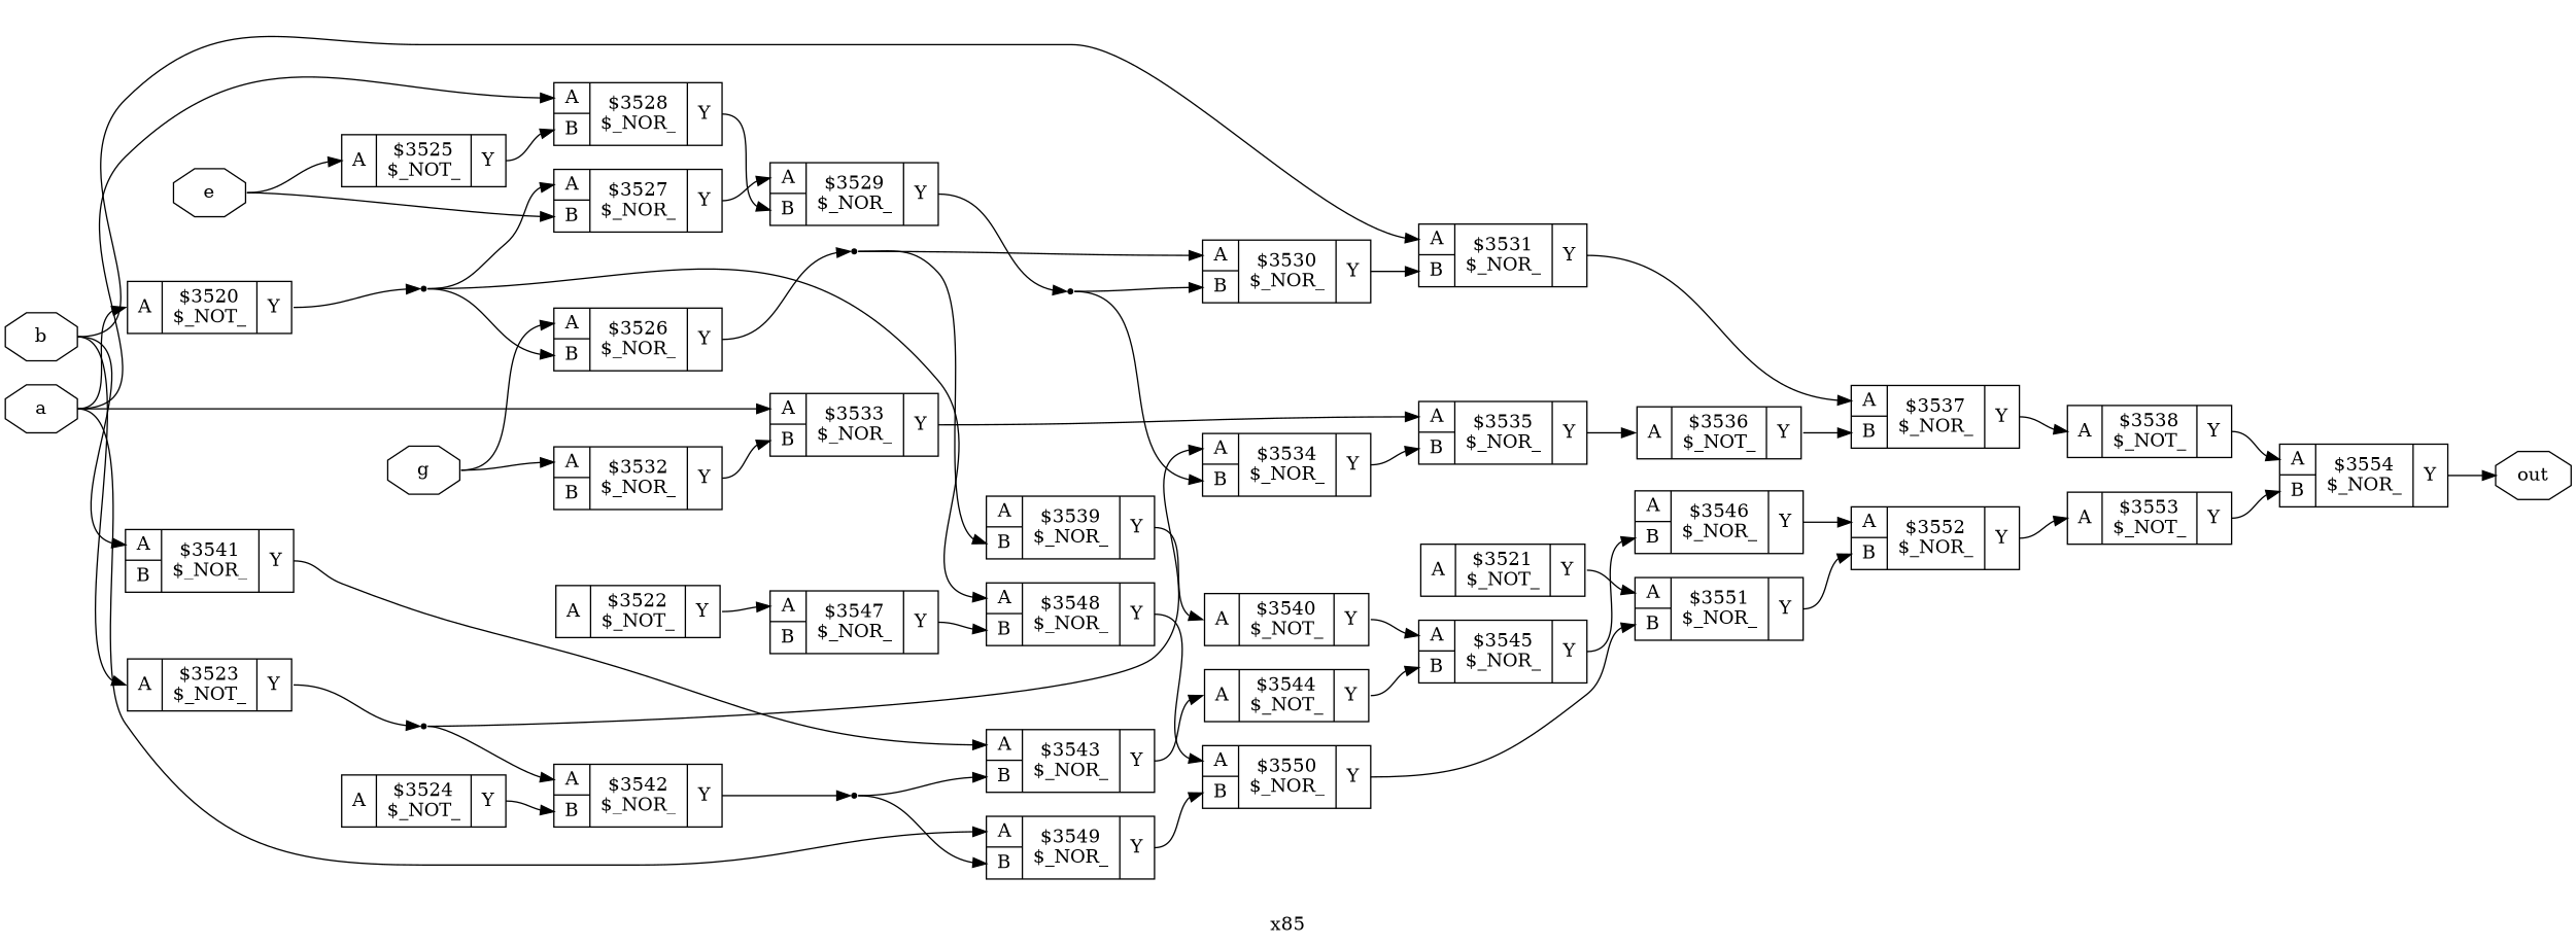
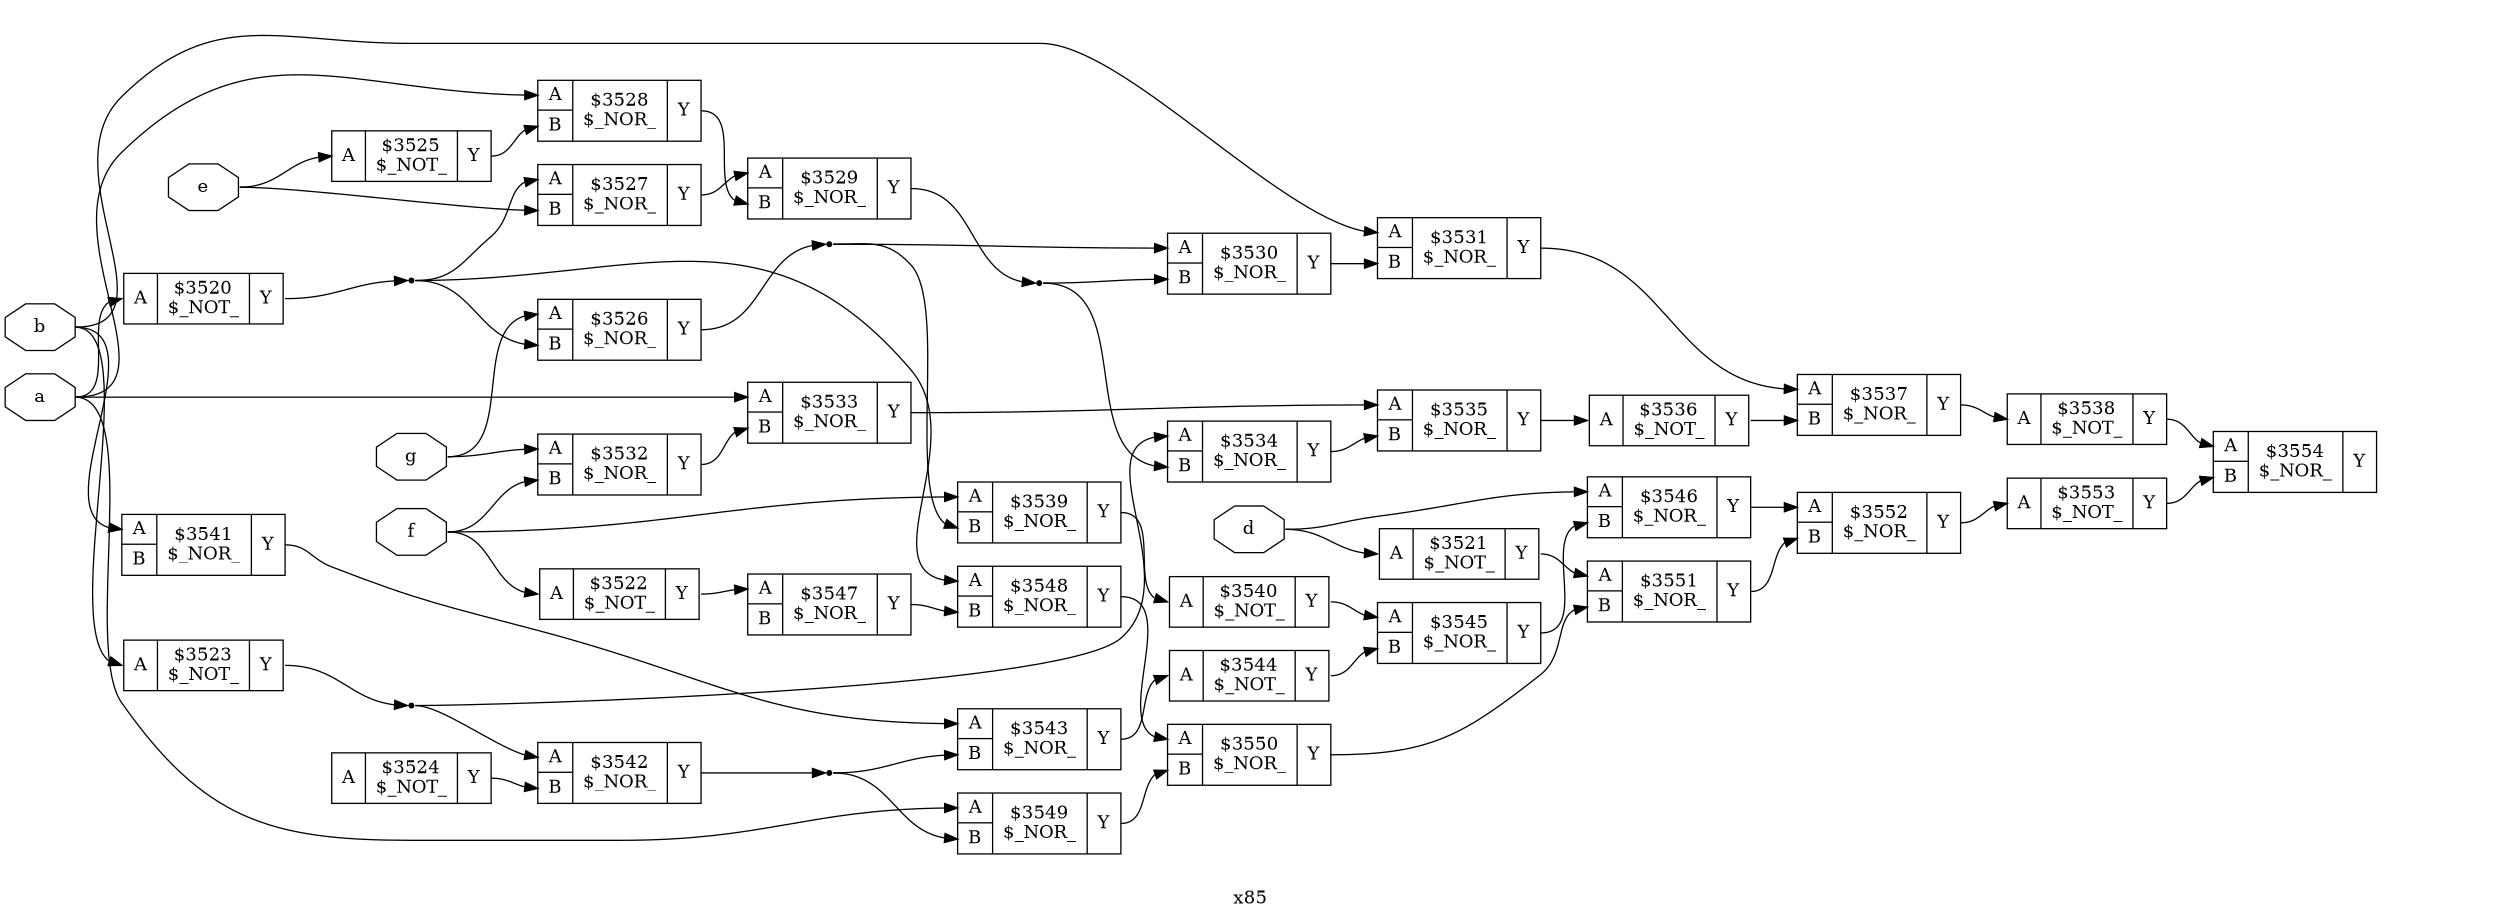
  digraph {
    label=x85
    rankdir=LR
    remincross=true
    node [shape=record]
    edge [color=black headport="p43:w" tailport="p44:e"]
    n35 [color=black fontcolor=black label=a shape=octagon]
    c45 [label="{{<p43> A}|$3520\n$_NOT_|{<p44> Y}}"]
    c54 [label="{{<p43> A|<p51> B}|$3528\n$_NOR_|{<p44> Y}}"]
    c59 [label="{{<p43> A|<p51> B}|$3533\n$_NOR_|{<p44> Y}}"]
    c75 [label="{{<p43> A|<p51> B}|$3549\n$_NOR_|{<p44> Y}}"]
    n34 [shape=point]
    c55 [label="{{<p43> A|<p51> B}|$3529\n$_NOR_|{<p44> Y}}"]
    c61 [label="{{<p43> A|<p51> B}|$3535\n$_NOR_|{<p44> Y}}"]
    c76 [label="{{<p43> A|<p51> B}|$3550\n$_NOR_|{<p44> Y}}"]
    n36 [color=black fontcolor=black label=b shape=octagon]
    c48 [label="{{<p43> A}|$3523\n$_NOT_|{<p44> Y}}"]
    c57 [label="{{<p43> A|<p51> B}|$3531\n$_NOR_|{<p44> Y}}"]
    c67 [label="{{<p43> A|<p51> B}|$3541\n$_NOR_|{<p44> Y}}"]
    n3 [shape=point]
    c63 [label="{{<p43> A|<p51> B}|$3537\n$_NOR_|{<p44> Y}}"]
    c69 [label="{{<p43> A|<p51> B}|$3543\n$_NOR_|{<p44> Y}}"]
    c49 [label="{{<p43> A}|$3524\n$_NOT_|{<p44> Y}}"]
    c68 [label="{{<p43> A|<p51> B}|$3542\n$_NOR_|{<p44> Y}}"]
    c73 [label="{{<p43> A|<p51> B}|$3547\n$_NOR_|{<p44> Y}}"]
    c74 [label="{{<p43> A|<p51> B}|$3548\n$_NOR_|{<p44> Y}}"]
+   n38 [color=black fontcolor=black label=d shape=octagon]
    c46 [label="{{<p43> A}|$3521\n$_NOT_|{<p44> Y}}"]
    c72 [label="{{<p43> A|<p51> B}|$3546\n$_NOR_|{<p44> Y}}"]
    c77 [label="{{<p43> A|<p51> B}|$3551\n$_NOR_|{<p44> Y}}"]
    c78 [label="{{<p43> A|<p51> B}|$3552\n$_NOR_|{<p44> Y}}"]
    n39 [color=black fontcolor=black label=e shape=octagon]
    c50 [label="{{<p43> A}|$3525\n$_NOT_|{<p44> Y}}"]
    c53 [label="{{<p43> A|<p51> B}|$3527\n$_NOR_|{<p44> Y}}"]
+   n40 [color=black fontcolor=black label=f shape=octagon]
    c47 [label="{{<p43> A}|$3522\n$_NOT_|{<p44> Y}}"]
    c58 [label="{{<p43> A|<p51> B}|$3532\n$_NOR_|{<p44> Y}}"]
    c65 [label="{{<p43> A|<p51> B}|$3539\n$_NOR_|{<p44> Y}}"]
    c66 [label="{{<p43> A}|$3540\n$_NOT_|{<p44> Y}}"]
    n41 [color=black fontcolor=black label=g shape=octagon]
    c52 [label="{{<p43> A|<p51> B}|$3526\n$_NOR_|{<p44> Y}}"]
    n6 [shape=point]
-   n42 [color=black fontcolor=black label=out shape=octagon]
    c60 [label="{{<p43> A|<p51> B}|$3534\n$_NOR_|{<p44> Y}}"]
    n22 [shape=point]
    c56 [label="{{<p43> A|<p51> B}|$3530\n$_NOR_|{<p44> Y}}"]
    n9 [shape=point]
    c64 [label="{{<p43> A}|$3538\n$_NOT_|{<p44> Y}}"]
    c62 [label="{{<p43> A}|$3536\n$_NOT_|{<p44> Y}}"]
    c80 [label="{{<p43> A|<p51> B}|$3554\n$_NOR_|{<p44> Y}}"]
    c71 [label="{{<p43> A|<p51> B}|$3545\n$_NOR_|{<p44> Y}}"]
    c70 [label="{{<p43> A}|$3544\n$_NOT_|{<p44> Y}}"]
    c79 [label="{{<p43> A}|$3553\n$_NOT_|{<p44> Y}}"]
    n35 -> c45 [tailport=e]
    n35 -> c54 [tailport=e]
    n35 -> c59 [tailport=e]
    n35 -> c75 [tailport=e]
    c45 -> n34 [headport=w]
    c54 -> c55 [headport="p51:w"]
    c59 -> c61
    c75 -> c76 [headport="p51:w"]
    n34 -> c74 [tailport=e]
    n34 -> c53 [tailport=e]
    n34 -> c52 [headport="p51:w" tailport=e]
    c55 -> n9 [headport=w]
    c61 -> c62
    c76 -> c77 [headport="p51:w"]
    n36 -> c48 [tailport=e]
    n36 -> c57 [tailport=e]
    n36 -> c67 [tailport=e]
    c48 -> n3 [headport=w]
    c57 -> c63
    c67 -> c69
    n3 -> c68 [tailport=e]
    n3 -> c60 [tailport=e]
    c63 -> c64
    c69 -> c70
    c49 -> c68 [headport="p51:w"]
    c68 -> n22 [headport=w]
    c73 -> c74 [headport="p51:w"]
    c74 -> c76
+   n38 -> c46 [tailport=e]
+   n38 -> c72 [tailport=e]
    c46 -> c77
    c72 -> c78
    c77 -> c78 [headport="p51:w"]
    c78 -> c79
    n39 -> c50 [tailport=e]
    n39 -> c53 [headport="p51:w" tailport=e]
    c50 -> c54 [headport="p51:w"]
    c53 -> c55
+   n40 -> c47 [tailport=e]
+   n40 -> c58 [headport="p51:w" tailport=e]
+   n40 -> c65 [tailport=e]
    c47 -> c73
    c58 -> c59 [headport="p51:w"]
    c65 -> c66
    c66 -> c71
    n41 -> c58 [tailport=e]
    n41 -> c52 [tailport=e]
    c52 -> n6 [headport=w]
    n6 -> c65 [headport="p51:w" tailport=e]
    n6 -> c56 [tailport=e]
    c60 -> c61 [headport="p51:w"]
    n22 -> c75 [headport="p51:w" tailport=e]
    n22 -> c69 [headport="p51:w" tailport=e]
    c56 -> c57 [headport="p51:w"]
    n9 -> c60 [headport="p51:w" tailport=e]
    n9 -> c56 [headport="p51:w" tailport=e]
    c64 -> c80
    c62 -> c63 [headport="p51:w"]
-   c80 -> n42 [headport=w]
    c71 -> c72 [headport="p51:w"]
    c70 -> c71 [headport="p51:w"]
    c79 -> c80 [headport="p51:w"]
  }
